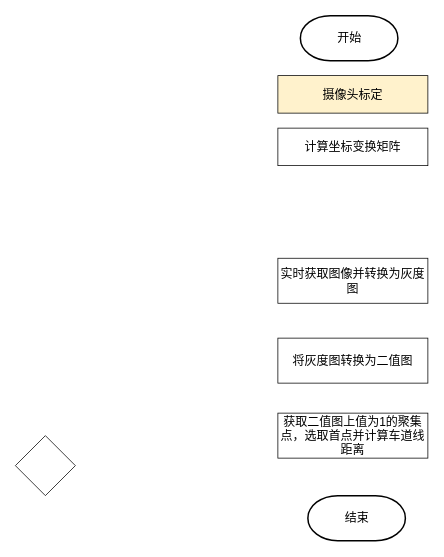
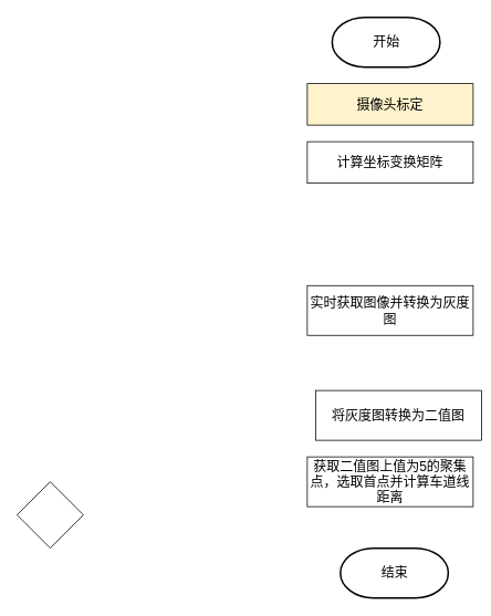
  <mxCell id="0" />
  <mxCell id="1" parent="0" />
  <mxCell id="2" value="&lt;font style=&quot;font-size: 16px;&quot;&gt;开始&lt;/font&gt;" style="shape=mxgraph.flowchart.terminator;strokeWidth=2;gradientColor=none;gradientDirection=north;fontStyle=0;html=1;" parent="1" vertex="1"><mxGeometry x="400" y="20" width="130" height="60" as="geometry" /></mxCell>
  <mxCell id="3" value="摄像头标定" style="rounded=0;whiteSpace=wrap;html=1;fontSize=16;fillColor=#fff2cc;" vertex="1" parent="1"><mxGeometry x="370" y="100" width="200" height="50" as="geometry" /></mxCell>
  <mxCell id="4" value="计算坐标变换矩阵" style="rounded=0;whiteSpace=wrap;html=1;fontSize=16;" vertex="1" parent="1"><mxGeometry x="370" y="170" width="200" height="50" as="geometry" /></mxCell>
  <mxCell id="5" value="实时获取图像并转换为灰度图" style="rounded=0;whiteSpace=wrap;html=1;fontSize=16;" vertex="1" parent="1"><mxGeometry x="370" y="343.5" width="200" height="60" as="geometry" /></mxCell>
- <mxCell id="6" value="将灰度图转换为二值图" style="rounded=0;whiteSpace=wrap;html=1;fontSize=16;" vertex="1" parent="1"><mxGeometry x="370" y="450" width="200" height="60" as="geometry" /></mxCell>
- <mxCell id="7" value="获取二值图上值为1的聚集点，选取首点并计算车道线距离" style="rounded=0;whiteSpace=wrap;html=1;fontSize=16;" vertex="1" parent="1"><mxGeometry x="370" y="550" width="200" height="60" as="geometry" /></mxCell>
+ <mxCell id="6" value="将灰度图转换为二值图" style="rounded=0;whiteSpace=wrap;html=1;fontSize=16;" vertex="1" parent="1"><mxGeometry x="380" y="470" width="200" height="60" as="geometry" /></mxCell>
+ <mxCell id="7" value="获取二值图上值为5的聚集点，选取首点并计算车道线距离" style="rounded=0;whiteSpace=wrap;html=1;fontSize=16;" vertex="1" parent="1"><mxGeometry x="370" y="550" width="200" height="60" as="geometry" /></mxCell>
  <mxCell id="8" value="&lt;font style=&quot;font-size: 16px;&quot;&gt;结束&lt;/font&gt;" style="shape=mxgraph.flowchart.terminator;strokeWidth=2;gradientColor=none;gradientDirection=north;fontStyle=0;html=1;" vertex="1" parent="1"><mxGeometry x="410" y="660" width="130" height="60" as="geometry" /></mxCell>
  <mxCell id="9" value="" style="rhombus;whiteSpace=wrap;html=1;fontSize=16;" vertex="1" parent="1"><mxGeometry x="20" y="580" width="80" height="80" as="geometry" /></mxCell>
